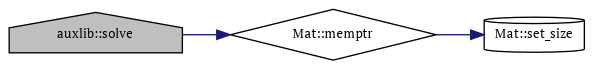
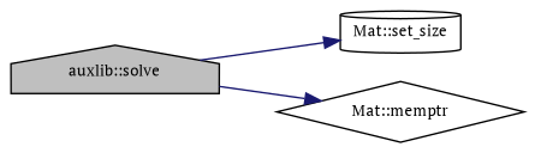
  digraph {
    fontname="PT Serif"
    rankdir=LR
    node [color=black fillcolor=white fontname="PT Serif" fontsize=10 style=filled]
    edge [color=midnightblue fontname="PT Serif" fontsize=10 labelfontname=Helvetica labelfontsize=10 style=solid]
    n1 [fillcolor=grey75 fontcolor=black height=0.2 label="auxlib::solve" shape=house width=0.4]
    n2 [height=0.2 label="Mat::set_size" shape=cylinder width=0.4]
    n3 [height=0.2 label="Mat::memptr" shape=diamond width=0.4]
-   n3 -> n2
+   n1 -> n2
    n1 -> n3
  }
